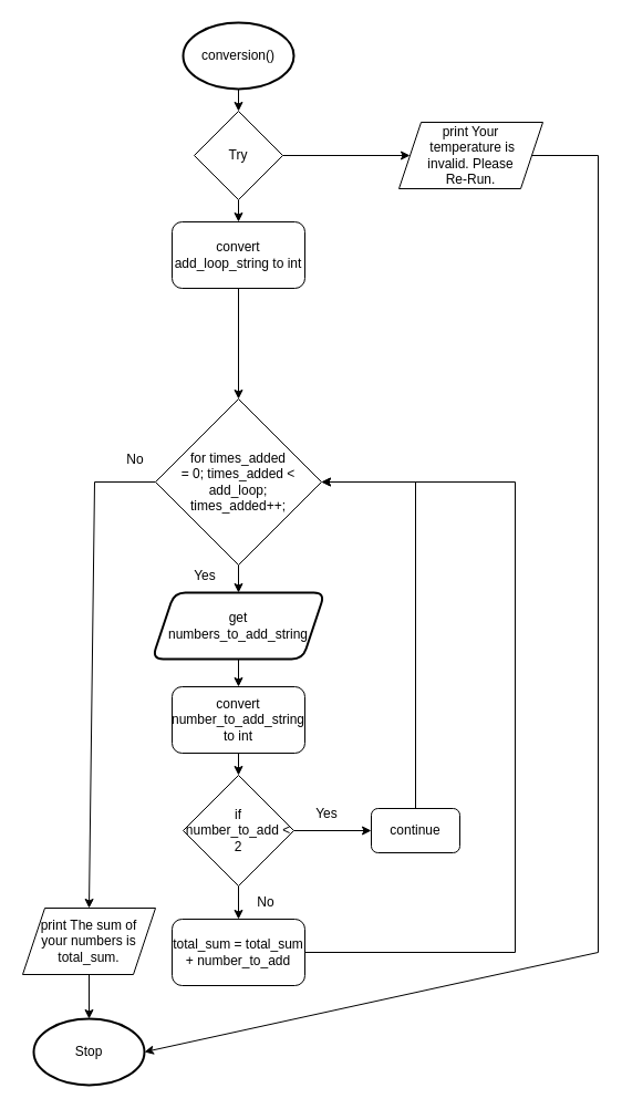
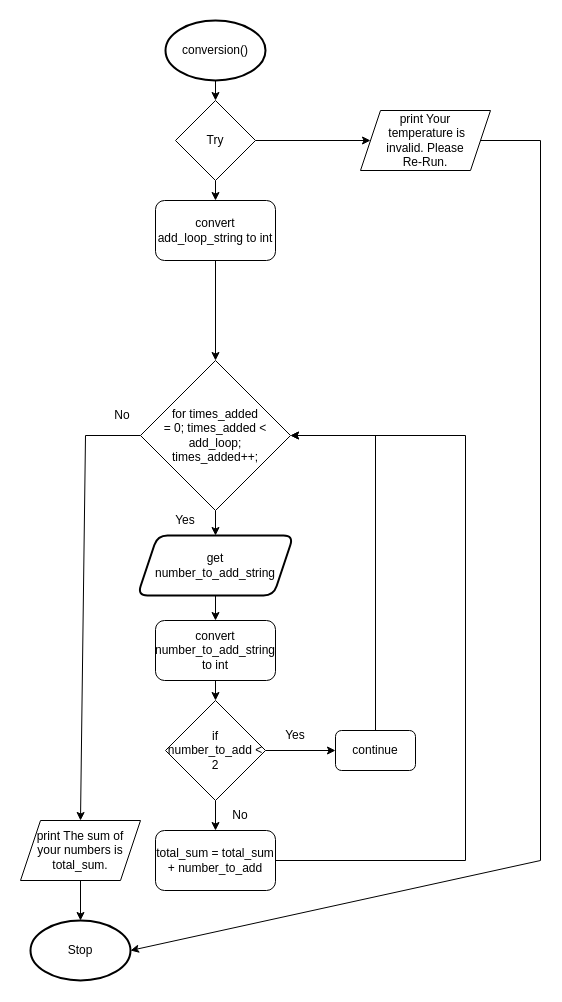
  <mxCell id="0" />
  <mxCell id="1" parent="0" />
  <mxCell id="2" style="edgeStyle=none;html=1;exitX=0.5;exitY=1;exitDx=0;exitDy=0;exitPerimeter=0;entryX=0.5;entryY=0;entryDx=0;entryDy=0;" edge="1" parent="1" source="3" target="7"><mxGeometry relative="1" as="geometry" /></mxCell>
  <mxCell id="3" value="conversion()" style="strokeWidth=2;html=1;shape=mxgraph.flowchart.start_1;whiteSpace=wrap;" vertex="1" parent="1"><mxGeometry x="165" y="20" width="100" height="60" as="geometry" /></mxCell>
  <mxCell id="4" value="Stop" style="strokeWidth=2;html=1;shape=mxgraph.flowchart.start_1;whiteSpace=wrap;" vertex="1" parent="1"><mxGeometry x="30" y="920" width="100" height="60" as="geometry" /></mxCell>
  <mxCell id="5" style="edgeStyle=none;html=1;exitX=1;exitY=0.5;exitDx=0;exitDy=0;entryX=0;entryY=0.5;entryDx=0;entryDy=0;" edge="1" parent="1" source="7" target="9"><mxGeometry relative="1" as="geometry" /></mxCell>
  <mxCell id="6" style="edgeStyle=none;rounded=0;html=1;exitX=0.5;exitY=1;exitDx=0;exitDy=0;entryX=0.5;entryY=0;entryDx=0;entryDy=0;" edge="1" parent="1" source="7" target="24"><mxGeometry relative="1" as="geometry" /></mxCell>
  <mxCell id="7" value="Try" style="rhombus;whiteSpace=wrap;html=1;" vertex="1" parent="1"><mxGeometry x="175" y="100" width="80" height="80" as="geometry" /></mxCell>
  <mxCell id="8" style="edgeStyle=none;html=1;exitX=1;exitY=0.5;exitDx=0;exitDy=0;entryX=1;entryY=0.5;entryDx=0;entryDy=0;entryPerimeter=0;rounded=0;" edge="1" parent="1" source="9" target="4"><mxGeometry relative="1" as="geometry"><Array as="points"><mxPoint x="540" y="140" /><mxPoint x="540" y="860" /></Array></mxGeometry></mxCell>
  <mxCell id="9" value="print Your&lt;br&gt;&amp;nbsp;temperature is &lt;br&gt;invalid. Please &lt;br&gt;Re-Run." style="shape=parallelogram;perimeter=parallelogramPerimeter;whiteSpace=wrap;html=1;fixedSize=1;" vertex="1" parent="1"><mxGeometry x="360" y="110" width="130" height="60" as="geometry" /></mxCell>
  <mxCell id="10" style="edgeStyle=none;rounded=0;html=1;exitX=0.5;exitY=1;exitDx=0;exitDy=0;entryX=0.5;entryY=0;entryDx=0;entryDy=0;" edge="1" parent="1" source="11" target="14"><mxGeometry relative="1" as="geometry" /></mxCell>
  <mxCell id="11" value="convert number_to_add_string to int" style="rounded=1;whiteSpace=wrap;html=1;" vertex="1" parent="1"><mxGeometry x="155" y="620" width="120" height="60" as="geometry" /></mxCell>
  <mxCell id="12" style="edgeStyle=none;rounded=0;html=1;exitX=1;exitY=0.5;exitDx=0;exitDy=0;entryX=0;entryY=0.5;entryDx=0;entryDy=0;" edge="1" parent="1" source="14" target="18"><mxGeometry relative="1" as="geometry"><Array as="points" /></mxGeometry></mxCell>
  <mxCell id="13" style="edgeStyle=none;rounded=0;html=1;exitX=0.5;exitY=1;exitDx=0;exitDy=0;entryX=0.5;entryY=0;entryDx=0;entryDy=0;" edge="1" parent="1" source="14" target="29"><mxGeometry relative="1" as="geometry" /></mxCell>
  <mxCell id="14" value="if &lt;br&gt;number_to_add &amp;lt; 2" style="rhombus;whiteSpace=wrap;html=1;" vertex="1" parent="1"><mxGeometry x="165" y="700" width="100" height="100" as="geometry" /></mxCell>
  <mxCell id="15" style="edgeStyle=none;rounded=0;html=1;exitX=0.5;exitY=1;exitDx=0;exitDy=0;entryX=0.5;entryY=0;entryDx=0;entryDy=0;entryPerimeter=0;" edge="1" parent="1" source="16" target="4"><mxGeometry relative="1" as="geometry"><Array as="points" /></mxGeometry></mxCell>
  <mxCell id="16" value="print&amp;nbsp;The sum of &lt;br&gt;your numbers is total_sum." style="shape=parallelogram;perimeter=parallelogramPerimeter;whiteSpace=wrap;html=1;fixedSize=1;" vertex="1" parent="1"><mxGeometry x="20" y="820" width="120" height="60" as="geometry" /></mxCell>
  <mxCell id="17" style="edgeStyle=none;rounded=0;html=1;exitX=0.5;exitY=0;exitDx=0;exitDy=0;entryX=1;entryY=0.5;entryDx=0;entryDy=0;" edge="1" parent="1" source="18" target="27"><mxGeometry relative="1" as="geometry"><Array as="points"><mxPoint x="375" y="435" /></Array></mxGeometry></mxCell>
  <mxCell id="18" value="continue" style="rounded=1;whiteSpace=wrap;html=1;" vertex="1" parent="1"><mxGeometry x="335" y="730" width="80" height="40" as="geometry" /></mxCell>
  <mxCell id="19" value="Yes" style="text;html=1;strokeColor=none;fillColor=none;align=center;verticalAlign=middle;whiteSpace=wrap;rounded=0;" vertex="1" parent="1"><mxGeometry x="275" y="720" width="40" height="30" as="geometry" /></mxCell>
  <mxCell id="20" value="No" style="text;html=1;strokeColor=none;fillColor=none;align=center;verticalAlign=middle;whiteSpace=wrap;rounded=0;" vertex="1" parent="1"><mxGeometry x="225" y="800" width="30" height="30" as="geometry" /></mxCell>
  <mxCell id="21" style="edgeStyle=none;rounded=0;html=1;exitX=0.5;exitY=1;exitDx=0;exitDy=0;entryX=0.5;entryY=0;entryDx=0;entryDy=0;" edge="1" parent="1" source="22" target="11"><mxGeometry relative="1" as="geometry" /></mxCell>
- <mxCell id="22" value="get &lt;br&gt;numbers_to_add_string" style="shape=parallelogram;perimeter=parallelogramPerimeter;whiteSpace=wrap;html=1;fixedSize=1;rounded=1;strokeWidth=2;" vertex="1" parent="1"><mxGeometry x="137" y="535" width="156" height="60" as="geometry" /></mxCell>
+ <mxCell id="22" value="get &lt;br&gt;number_to_add_string" style="shape=parallelogram;perimeter=parallelogramPerimeter;whiteSpace=wrap;html=1;fixedSize=1;rounded=1;strokeWidth=2;" vertex="1" parent="1"><mxGeometry x="137" y="535" width="156" height="60" as="geometry" /></mxCell>
  <mxCell id="23" style="edgeStyle=none;rounded=0;html=1;exitX=0.5;exitY=1;exitDx=0;exitDy=0;entryX=0.5;entryY=0;entryDx=0;entryDy=0;" edge="1" parent="1" source="24" target="27"><mxGeometry relative="1" as="geometry" /></mxCell>
  <mxCell id="24" value="convert add_loop_string to int" style="rounded=1;whiteSpace=wrap;html=1;" vertex="1" parent="1"><mxGeometry x="155" y="200" width="120" height="60" as="geometry" /></mxCell>
  <mxCell id="25" style="edgeStyle=none;rounded=0;html=1;exitX=0.5;exitY=1;exitDx=0;exitDy=0;entryX=0.5;entryY=0;entryDx=0;entryDy=0;" edge="1" parent="1" source="27" target="22"><mxGeometry relative="1" as="geometry" /></mxCell>
  <mxCell id="26" style="edgeStyle=none;rounded=0;html=1;exitX=0;exitY=0.5;exitDx=0;exitDy=0;entryX=0.5;entryY=0;entryDx=0;entryDy=0;" edge="1" parent="1" source="27" target="16"><mxGeometry relative="1" as="geometry"><Array as="points"><mxPoint x="85" y="435" /></Array></mxGeometry></mxCell>
  <mxCell id="27" value="for times_added &lt;br&gt;= 0; times_added &amp;lt; add_loop; &lt;br&gt;times_added++;" style="rhombus;whiteSpace=wrap;html=1;" vertex="1" parent="1"><mxGeometry x="140" y="360" width="150" height="150" as="geometry" /></mxCell>
  <mxCell id="28" style="edgeStyle=none;rounded=0;html=1;exitX=1;exitY=0.5;exitDx=0;exitDy=0;entryX=1;entryY=0.5;entryDx=0;entryDy=0;" edge="1" parent="1" source="29" target="27"><mxGeometry relative="1" as="geometry"><Array as="points"><mxPoint x="465" y="860" /><mxPoint x="465" y="435" /></Array></mxGeometry></mxCell>
  <mxCell id="29" value="total_sum = total_sum + number_to_add" style="rounded=1;whiteSpace=wrap;html=1;" vertex="1" parent="1"><mxGeometry x="155" y="830" width="120" height="60" as="geometry" /></mxCell>
  <mxCell id="30" value="Yes" style="text;html=1;strokeColor=none;fillColor=none;align=center;verticalAlign=middle;whiteSpace=wrap;rounded=0;" vertex="1" parent="1"><mxGeometry x="165" y="505" width="40" height="30" as="geometry" /></mxCell>
  <mxCell id="31" value="No" style="text;html=1;strokeColor=none;fillColor=none;align=center;verticalAlign=middle;whiteSpace=wrap;rounded=0;" vertex="1" parent="1"><mxGeometry x="107" y="400" width="30" height="30" as="geometry" /></mxCell>
